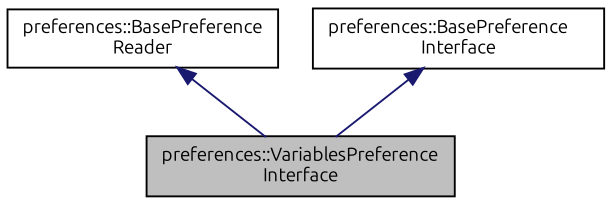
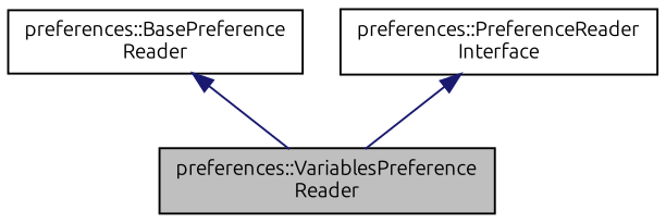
  digraph {
    fontname=Ubuntu
    node [color=black fillcolor=white fontname=Ubuntu fontsize=10 shape=record style=filled]
    edge [color=midnightblue dir=back fontname=Ubuntu fontsize=10 labelfontname=Helvetica labelfontsize=10 style=solid]
-   n1 [fillcolor=grey75 fontcolor=black height=0.2 label="preferences::VariablesPreference\lInterface" width=0.4]
+   n1 [fillcolor=grey75 fontcolor=black height=0.2 label="preferences::VariablesPreference\lReader" width=0.4]
    n2 [height=0.2 label="preferences::BasePreference\lReader" width=0.4]
-   n3 [height=0.2 label="preferences::BasePreference\lInterface" width=0.4]
+   n3 [height=0.2 label="preferences::PreferenceReader\lInterface" width=0.4]
    n2 -> n1
    n3 -> n1
  }
